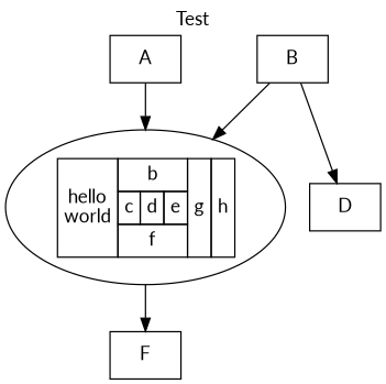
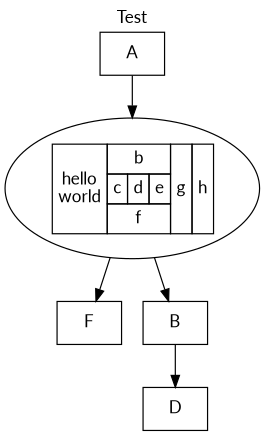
  digraph {
    fontname=Lato
    height=1
    label=Test
    labelloc=t
    rankdir=UD
    node [fontname=Lato shape=box]
    edge [fontname=Lato]
    n1 [label=< <TABLE BORDER="0" CELLBORDER="1" CELLSPACING="0" CELLPADDING="4">   <TR>     <TD ROWSPAN="3">hello<BR/>world</TD>     <TD COLSPAN="3">b</TD>     <TD ROWSPAN="3">g</TD>     <TD ROWSPAN="3">h</TD>   </TR>   <TR>     <TD>c</TD><TD PORT="here">d</TD><TD>e</TD>   </TR>   <TR>     <TD COLSPAN="3">f</TD>   </TR> </TABLE> > shape=""]
    F
    A
    B
    D
    n1 -> F
    A -> n1
-   B -> n1
+   n1 -> B
    B -> D
  }
